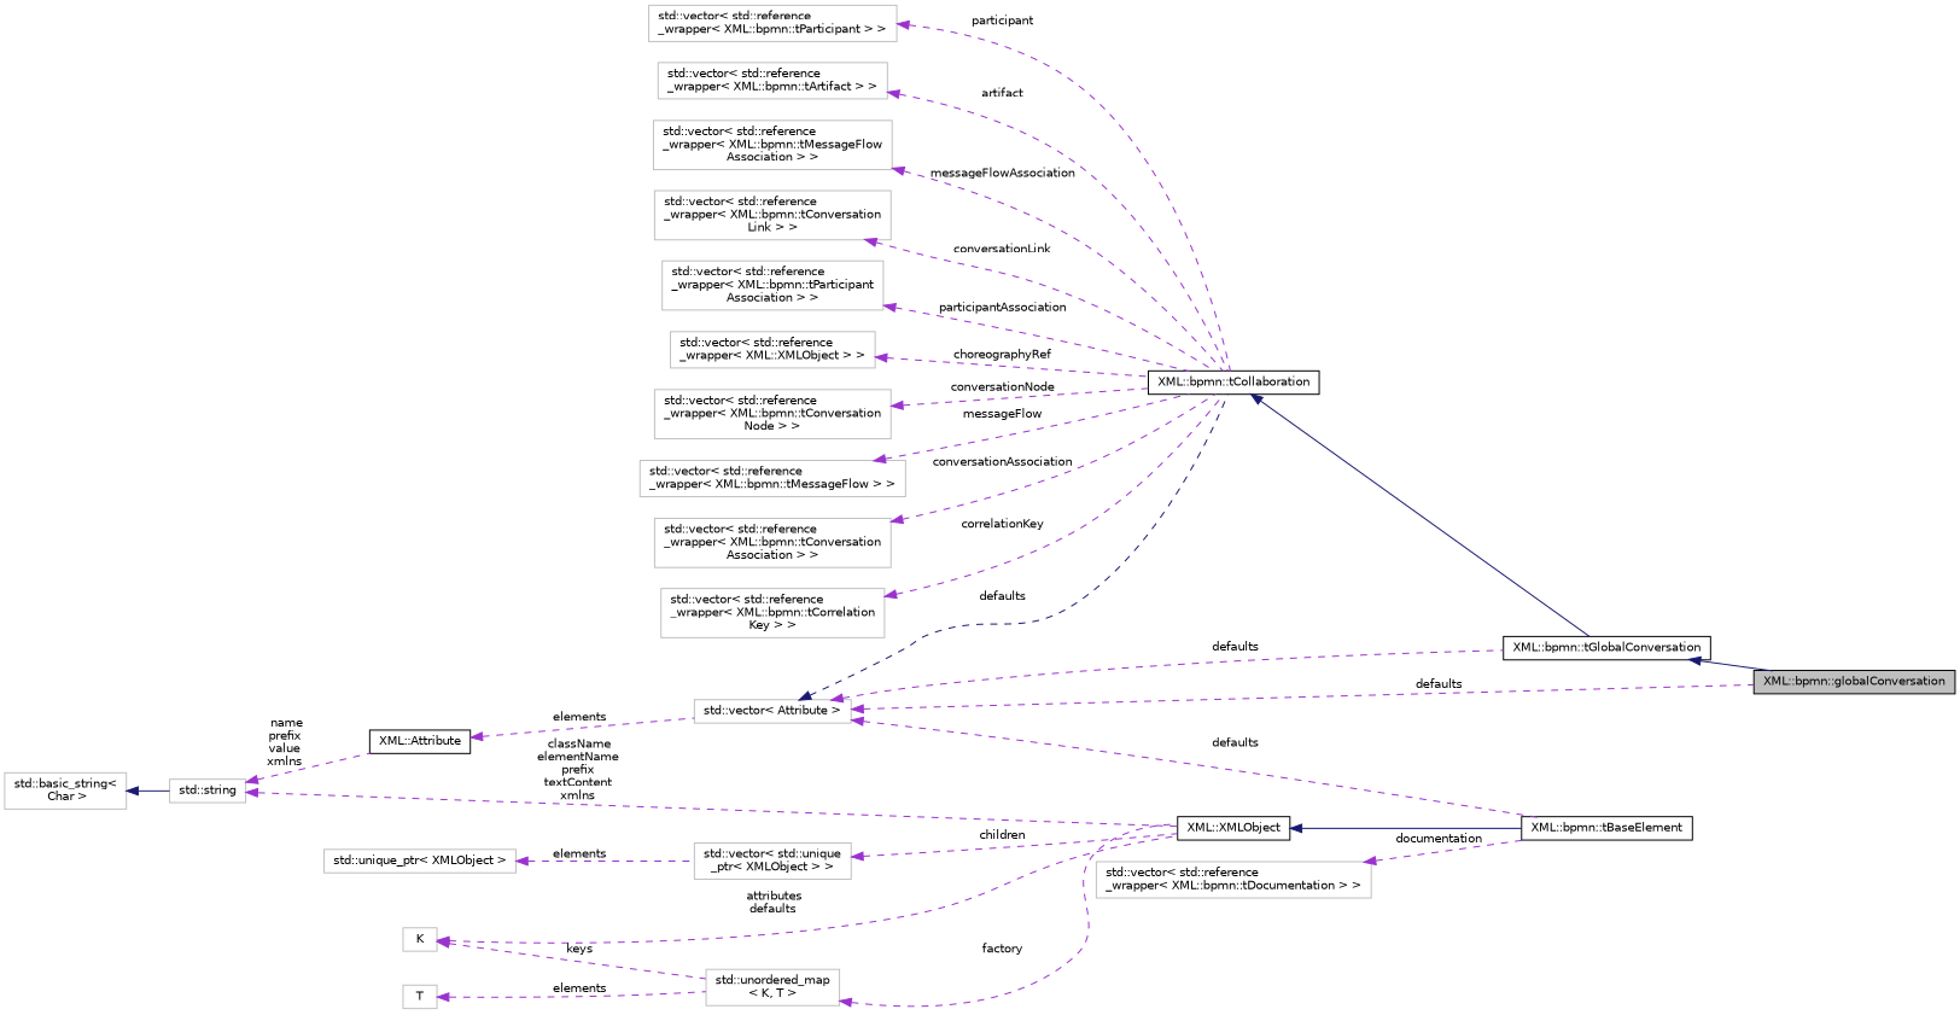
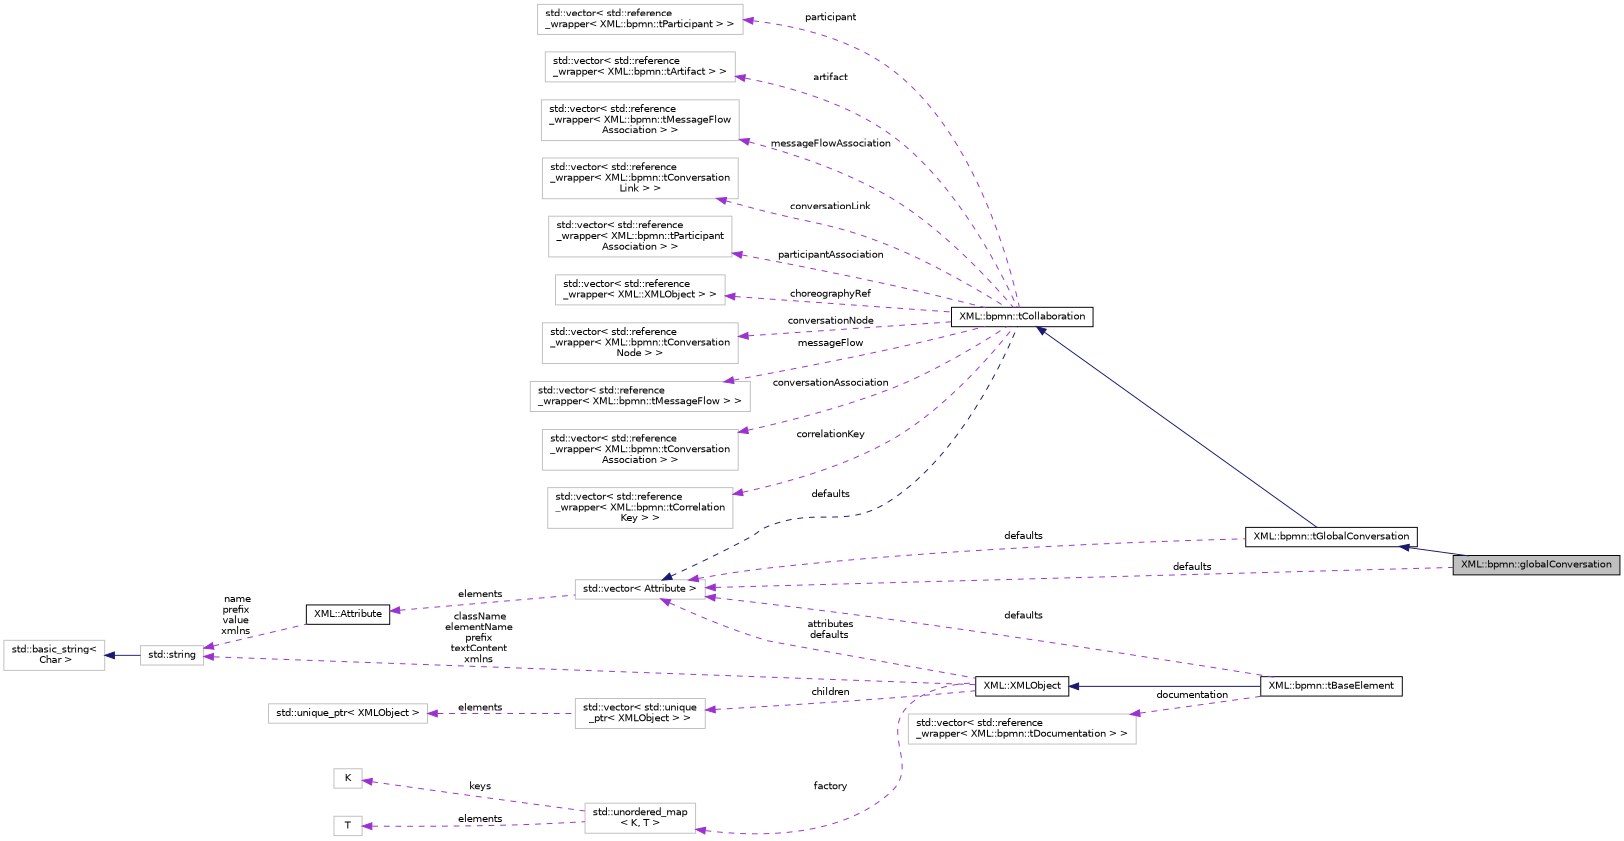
  digraph {
    rankdir=LR
    node [color=grey75 fillcolor=white fontname=Helvetica fontsize=10 shape=record style=filled]
    edge [color=darkorchid3 dir=back fontname=Helvetica fontsize=10 labelfontname=Helvetica labelfontsize=10 style=dashed]
    n1 [color=black fillcolor=grey75 fontcolor=black height=0.2 label="XML::bpmn::globalConversation" width=0.4]
    n2 [color=black height=0.2 label="XML::bpmn::tGlobalConversation" width=0.4]
    n3 [color=black height=0.2 label="XML::bpmn::tCollaboration" width=0.4]
    n4 [color=black height=0.2 label="XML::bpmn::tBaseElement" width=0.4]
    n5 [color=black height=0.2 label="XML::XMLObject" width=0.4]
    n6 [height=0.2 label="std::vector\< Attribute \>" width=0.4]
    n7 [color=black height=0.2 label="XML::Attribute" width=0.4]
    n8 [height=0.2 label="std::string" width=0.4]
    n9 [height=0.2 label="std::basic_string\<\l Char \>" width=0.4]
    n10 [height=0.2 label="std::vector\< std::unique\l_ptr\< XMLObject \> \>" width=0.4]
    n11 [height=0.2 label="std::unique_ptr\< XMLObject \>" width=0.4]
    n12 [height=0.2 label="std::unordered_map\l\< K, T \>" width=0.4]
    n13 [height=0.2 label=K width=0.4]
    n14 [height=0.2 label=T width=0.4]
    n15 [height=0.2 label="std::vector\< std::reference\l_wrapper\< XML::bpmn::tDocumentation \> \>" width=0.4]
    n16 [height=0.2 label="std::vector\< std::reference\l_wrapper\< XML::bpmn::tParticipant \> \>" width=0.4]
    n17 [height=0.2 label="std::vector\< std::reference\l_wrapper\< XML::bpmn::tArtifact \> \>" width=0.4]
    n18 [height=0.2 label="std::vector\< std::reference\l_wrapper\< XML::bpmn::tMessageFlow\lAssociation \> \>" width=0.4]
    n19 [height=0.2 label="std::vector\< std::reference\l_wrapper\< XML::bpmn::tConversation\lLink \> \>" width=0.4]
    n20 [height=0.2 label="std::vector\< std::reference\l_wrapper\< XML::bpmn::tParticipant\lAssociation \> \>" width=0.4]
    n21 [height=0.2 label="std::vector\< std::reference\l_wrapper\< XML::XMLObject \> \>" width=0.4]
    n22 [height=0.2 label="std::vector\< std::reference\l_wrapper\< XML::bpmn::tConversation\lNode \> \>" width=0.4]
    n23 [height=0.2 label="std::vector\< std::reference\l_wrapper\< XML::bpmn::tMessageFlow \> \>" width=0.4]
    n24 [height=0.2 label="std::vector\< std::reference\l_wrapper\< XML::bpmn::tConversation\lAssociation \> \>" width=0.4]
    n25 [height=0.2 label="std::vector\< std::reference\l_wrapper\< XML::bpmn::tCorrelation\lKey \> \>" width=0.4]
    n2 -> n1 [color=midnightblue style=solid]
    n3 -> n2 [color=midnightblue style=solid]
    n5 -> n4 [color=midnightblue style=solid]
    n6 -> n1 [label=" defaults"]
    n6 -> n2 [label=" defaults"]
    n6 -> n3 [color=midnightblue label=" defaults"]
    n6 -> n4 [label=" defaults"]
-   n13 -> n5 [label=" attributes\ndefaults"]
+   n6 -> n5 [label=" attributes\ndefaults"]
    n7 -> n6 [label=" elements"]
    n8 -> n5 [label=" className\nelementName\nprefix\ntextContent\nxmlns"]
    n8 -> n7 [label=" name\nprefix\nvalue\nxmlns"]
    n9 -> n8 [color=midnightblue style=solid]
    n10 -> n5 [label=" children"]
    n11 -> n10 [label=" elements"]
    n12 -> n5 [label=" factory"]
    n13 -> n12 [label=" keys"]
    n14 -> n12 [label=" elements"]
    n15 -> n4 [label=" documentation"]
    n16 -> n3 [label=" participant"]
    n17 -> n3 [label=" artifact"]
    n18 -> n3 [label=" messageFlowAssociation"]
    n19 -> n3 [label=" conversationLink"]
    n20 -> n3 [label=" participantAssociation"]
    n21 -> n3 [label=" choreographyRef"]
    n22 -> n3 [label=" conversationNode"]
    n23 -> n3 [label=" messageFlow"]
    n24 -> n3 [label=" conversationAssociation"]
    n25 -> n3 [label=" correlationKey"]
  }
